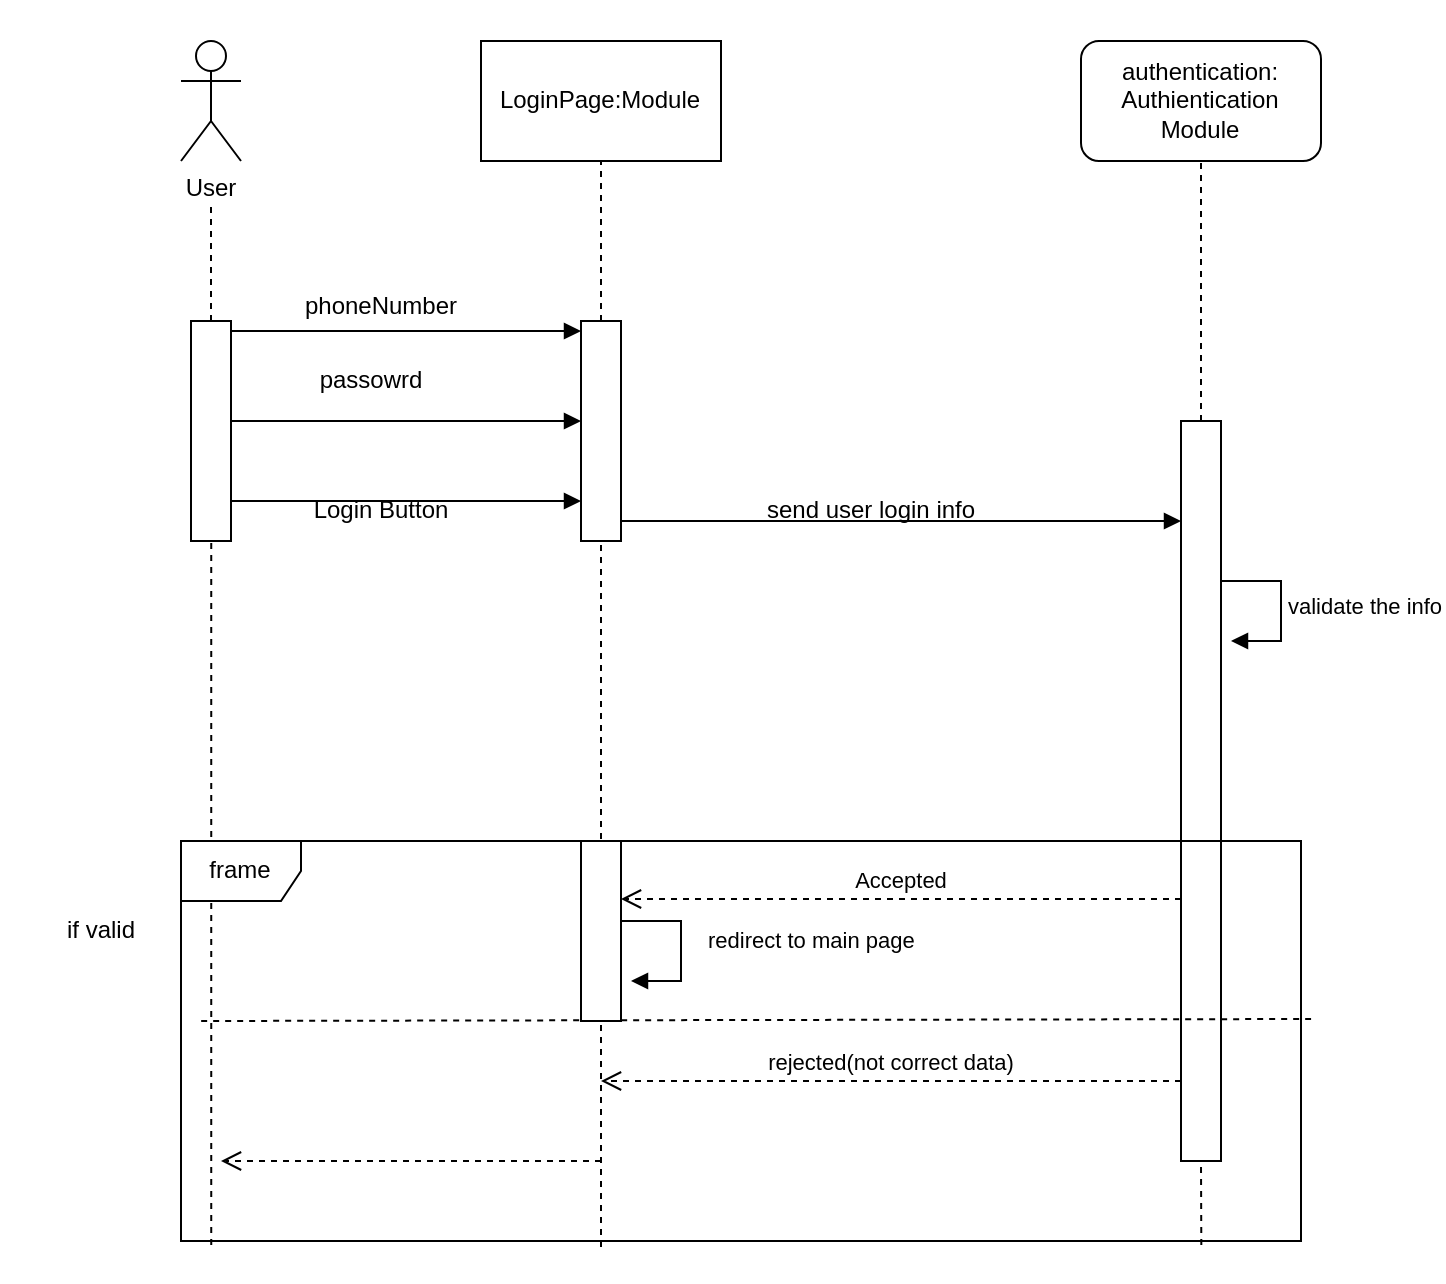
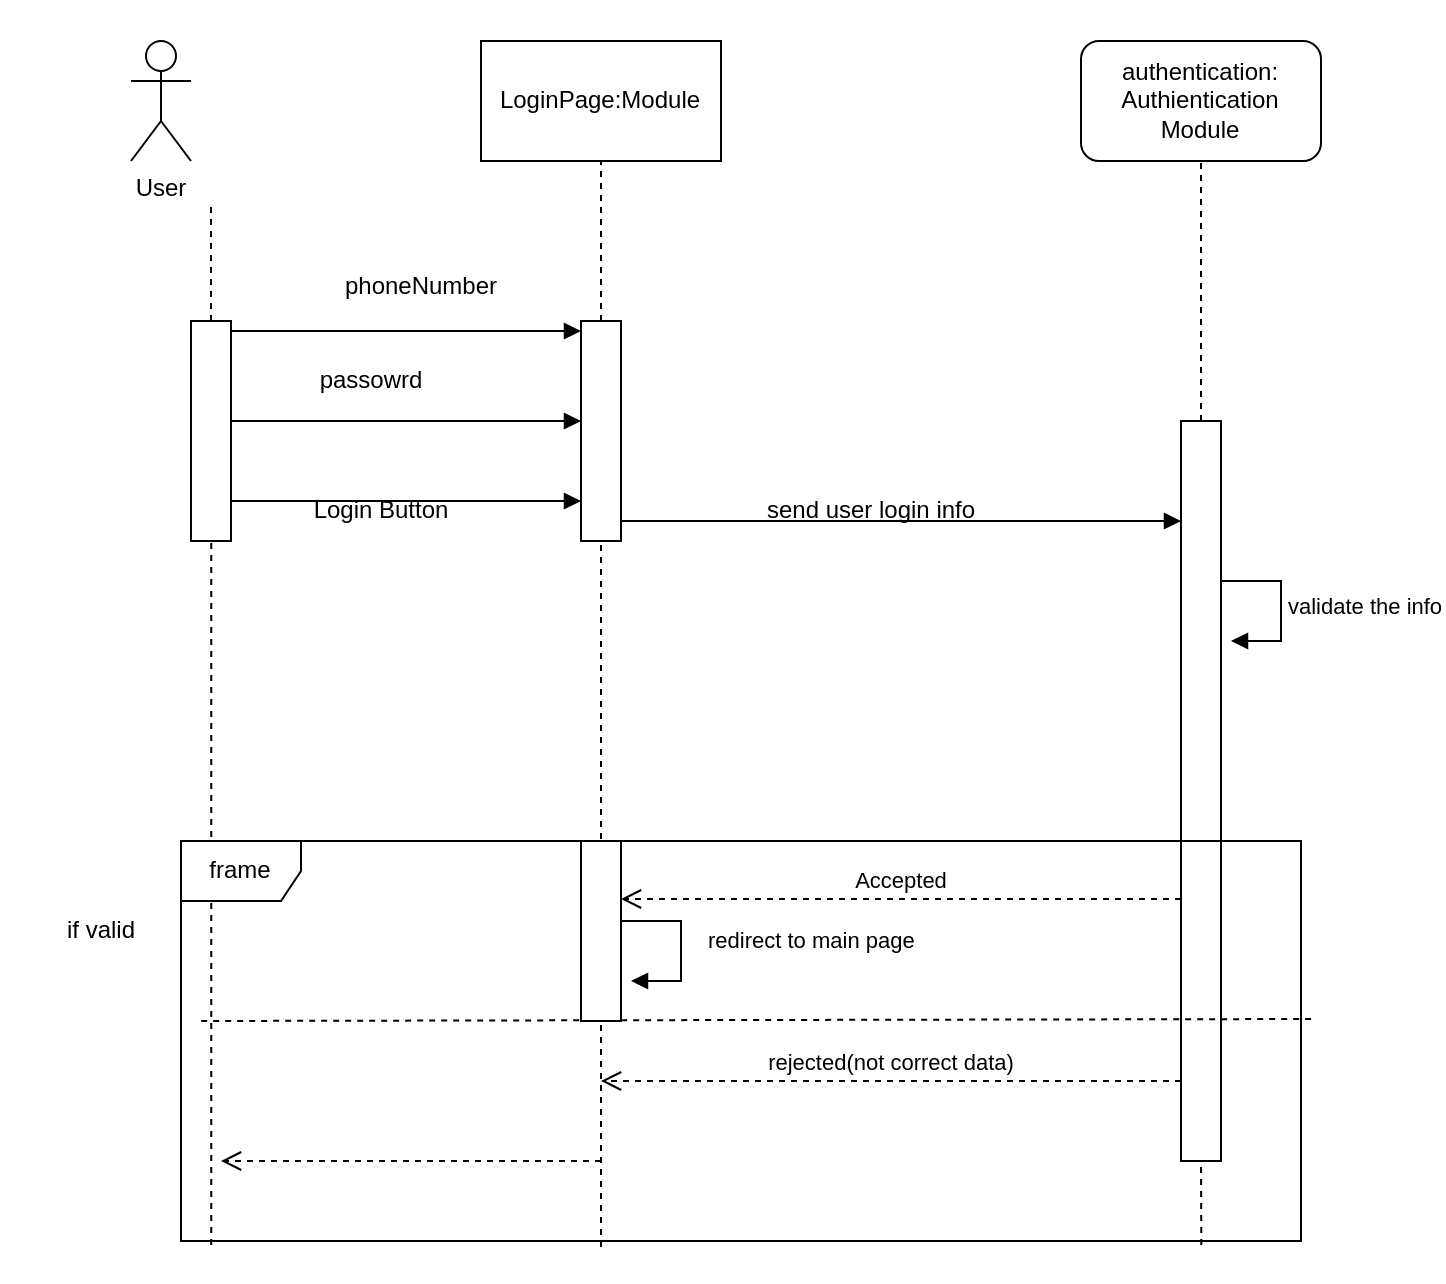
  <mxCell id="0" />
  <mxCell id="1" parent="0" />
- <mxCell id="2" value="User" style="shape=umlActor;verticalLabelPosition=bottom;verticalAlign=top;html=1;outlineConnect=0;" vertex="1" parent="1"><mxGeometry x="90" y="20" width="30" height="60" as="geometry" /></mxCell>
+ <mxCell id="2" value="User" style="shape=umlActor;verticalLabelPosition=bottom;verticalAlign=top;html=1;outlineConnect=0;" vertex="1" parent="1"><mxGeometry x="65" y="20" width="30" height="60" as="geometry" /></mxCell>
  <mxCell id="3" value="" style="endArrow=none;dashed=1;html=1;rounded=0;" edge="1" parent="1" source="9"><mxGeometry width="50" height="50" relative="1" as="geometry"><mxPoint x="110" y="440" as="sourcePoint" /><mxPoint x="105" y="100" as="targetPoint" /></mxGeometry></mxCell>
  <mxCell id="4" value="LoginPage:Module" style="rounded=0;whiteSpace=wrap;html=1;" vertex="1" parent="1"><mxGeometry x="240" y="20" width="120" height="60" as="geometry" /></mxCell>
  <mxCell id="5" value="" style="endArrow=none;dashed=1;html=1;rounded=0;entryX=0.5;entryY=1;entryDx=0;entryDy=0;" edge="1" parent="1" source="12" target="4"><mxGeometry width="50" height="50" relative="1" as="geometry"><mxPoint x="310" y="440" as="sourcePoint" /><mxPoint x="470" y="210" as="targetPoint" /></mxGeometry></mxCell>
  <mxCell id="6" value="authentication:&lt;br&gt;Authientication Module" style="whiteSpace=wrap;html=1;rounded=1;" vertex="1" parent="1"><mxGeometry x="540" y="20" width="120" height="60" as="geometry" /></mxCell>
  <mxCell id="7" value="" style="endArrow=none;dashed=1;html=1;rounded=0;entryX=0.5;entryY=1;entryDx=0;entryDy=0;" edge="1" parent="1" target="6" source="20"><mxGeometry width="50" height="50" relative="1" as="geometry"><mxPoint x="610" y="440" as="sourcePoint" /><mxPoint x="770" y="210" as="targetPoint" /></mxGeometry></mxCell>
  <mxCell id="8" value="" style="endArrow=none;dashed=1;html=1;rounded=0;exitX=0.027;exitY=1.01;exitDx=0;exitDy=0;exitPerimeter=0;" edge="1" parent="1" source="23" target="9"><mxGeometry width="50" height="50" relative="1" as="geometry"><mxPoint x="105" y="530" as="sourcePoint" /><mxPoint x="105" y="350" as="targetPoint" /></mxGeometry></mxCell>
  <mxCell id="9" value="" style="html=1;points=[[0,0,0,0,5],[0,1,0,0,-5],[1,0,0,0,5],[1,1,0,0,-5]];perimeter=orthogonalPerimeter;outlineConnect=0;targetShapes=umlLifeline;portConstraint=eastwest;newEdgeStyle={&quot;curved&quot;:0,&quot;rounded&quot;:0};" vertex="1" parent="1"><mxGeometry x="95" y="160" width="20" height="110" as="geometry" /></mxCell>
  <mxCell id="10" value="" style="endArrow=block;endFill=1;html=1;edgeStyle=orthogonalEdgeStyle;align=left;verticalAlign=top;rounded=0;exitX=1;exitY=0;exitDx=0;exitDy=5;exitPerimeter=0;entryX=0;entryY=0;entryDx=0;entryDy=5;entryPerimeter=0;" edge="1" parent="1" source="9" target="12"><mxGeometry x="-1" relative="1" as="geometry"><mxPoint x="370" y="240" as="sourcePoint" /><mxPoint x="220" y="150" as="targetPoint" /></mxGeometry></mxCell>
  <mxCell id="11" value="" style="endArrow=none;dashed=1;html=1;rounded=0;entryX=0.5;entryY=1;entryDx=0;entryDy=0;exitX=0.375;exitY=1.015;exitDx=0;exitDy=0;exitPerimeter=0;" edge="1" parent="1" source="23" target="12"><mxGeometry width="50" height="50" relative="1" as="geometry"><mxPoint x="300" y="530" as="sourcePoint" /><mxPoint x="300" y="80" as="targetPoint" /></mxGeometry></mxCell>
  <mxCell id="12" value="" style="html=1;points=[[0,0,0,0,5],[0,1,0,0,-5],[1,0,0,0,5],[1,1,0,0,-5]];perimeter=orthogonalPerimeter;outlineConnect=0;targetShapes=umlLifeline;portConstraint=eastwest;newEdgeStyle={&quot;curved&quot;:0,&quot;rounded&quot;:0};" vertex="1" parent="1"><mxGeometry x="290" y="160" width="20" height="110" as="geometry" /></mxCell>
- <mxCell id="13" value="phoneNumber" style="text;html=1;align=center;verticalAlign=middle;resizable=0;points=[];autosize=1;strokeColor=none;fillColor=none;" vertex="1" parent="1"><mxGeometry x="140" y="138" width="100" height="30" as="geometry" /></mxCell>
+ <mxCell id="13" value="phoneNumber" style="text;html=1;align=center;verticalAlign=middle;resizable=0;points=[];autosize=1;strokeColor=none;fillColor=none;" vertex="1" parent="1"><mxGeometry x="160" y="128" width="100" height="30" as="geometry" /></mxCell>
  <mxCell id="14" value="" style="endArrow=block;endFill=1;html=1;edgeStyle=orthogonalEdgeStyle;align=left;verticalAlign=top;rounded=0;exitX=1;exitY=0;exitDx=0;exitDy=5;exitPerimeter=0;entryX=0;entryY=0;entryDx=0;entryDy=5;entryPerimeter=0;" edge="1" parent="1"><mxGeometry x="-1" relative="1" as="geometry"><mxPoint x="115" y="210" as="sourcePoint" /><mxPoint x="290" y="210" as="targetPoint" /></mxGeometry></mxCell>
  <mxCell id="15" value="passowrd" style="text;html=1;align=center;verticalAlign=middle;resizable=0;points=[];autosize=1;strokeColor=none;fillColor=none;" vertex="1" parent="1"><mxGeometry x="150" y="175" width="70" height="30" as="geometry" /></mxCell>
  <mxCell id="16" value="" style="endArrow=block;endFill=1;html=1;edgeStyle=orthogonalEdgeStyle;align=left;verticalAlign=top;rounded=0;exitX=1;exitY=0;exitDx=0;exitDy=5;exitPerimeter=0;entryX=0;entryY=0;entryDx=0;entryDy=5;entryPerimeter=0;" edge="1" parent="1"><mxGeometry x="-1" relative="1" as="geometry"><mxPoint x="115" y="250" as="sourcePoint" /><mxPoint x="290" y="250" as="targetPoint" /></mxGeometry></mxCell>
  <mxCell id="17" value="Login Button" style="text;html=1;align=center;verticalAlign=middle;resizable=0;points=[];autosize=1;strokeColor=none;fillColor=none;" vertex="1" parent="1"><mxGeometry x="145" y="240" width="90" height="30" as="geometry" /></mxCell>
  <mxCell id="18" value="" style="endArrow=block;endFill=1;html=1;edgeStyle=orthogonalEdgeStyle;align=left;verticalAlign=top;rounded=0;exitX=1;exitY=1;exitDx=0;exitDy=-5;exitPerimeter=0;" edge="1" parent="1" source="12" target="20"><mxGeometry x="-1" relative="1" as="geometry"><mxPoint x="370" y="240" as="sourcePoint" /><mxPoint x="500" y="255" as="targetPoint" /><Array as="points"><mxPoint x="310" y="260" /></Array></mxGeometry></mxCell>
  <mxCell id="19" value="" style="endArrow=none;dashed=1;html=1;rounded=0;entryX=0.5;entryY=1;entryDx=0;entryDy=0;exitX=0.911;exitY=1.01;exitDx=0;exitDy=0;exitPerimeter=0;" edge="1" parent="1" source="23" target="20"><mxGeometry width="50" height="50" relative="1" as="geometry"><mxPoint x="600" y="530" as="sourcePoint" /><mxPoint x="600" y="80" as="targetPoint" /></mxGeometry></mxCell>
  <mxCell id="20" value="" style="html=1;points=[[0,0,0,0,5],[0,1,0,0,-5],[1,0,0,0,5],[1,1,0,0,-5]];perimeter=orthogonalPerimeter;outlineConnect=0;targetShapes=umlLifeline;portConstraint=eastwest;newEdgeStyle={&quot;curved&quot;:0,&quot;rounded&quot;:0};" vertex="1" parent="1"><mxGeometry x="590" y="210" width="20" height="370" as="geometry" /></mxCell>
  <mxCell id="21" value="send user login info" style="text;html=1;align=center;verticalAlign=middle;resizable=0;points=[];autosize=1;strokeColor=none;fillColor=none;" vertex="1" parent="1"><mxGeometry x="370" y="240" width="130" height="30" as="geometry" /></mxCell>
  <mxCell id="22" value="validate the info" style="html=1;align=left;spacingLeft=2;endArrow=block;rounded=0;edgeStyle=orthogonalEdgeStyle;curved=0;rounded=0;" edge="1" parent="1"><mxGeometry x="0.012" relative="1" as="geometry"><mxPoint x="610" y="290" as="sourcePoint" /><Array as="points"><mxPoint x="640" y="290" /><mxPoint x="640" y="320" /></Array><mxPoint x="615" y="320" as="targetPoint" /><mxPoint as="offset" /></mxGeometry></mxCell>
  <mxCell id="23" value="frame" style="shape=umlFrame;whiteSpace=wrap;html=1;pointerEvents=0;" vertex="1" parent="1"><mxGeometry x="90" y="420" width="560" height="200" as="geometry" /></mxCell>
  <mxCell id="24" value="" style="endArrow=none;dashed=1;html=1;rounded=0;exitX=0.018;exitY=0.45;exitDx=0;exitDy=0;exitPerimeter=0;entryX=1.009;entryY=0.445;entryDx=0;entryDy=0;entryPerimeter=0;" edge="1" parent="1" source="23" target="23"><mxGeometry width="50" height="50" relative="1" as="geometry"><mxPoint x="310" y="633" as="sourcePoint" /><mxPoint x="310" y="280" as="targetPoint" /></mxGeometry></mxCell>
  <mxCell id="25" value="if valid" style="text;html=1;align=center;verticalAlign=middle;resizable=0;points=[];autosize=1;strokeColor=none;fillColor=none;" vertex="1" parent="1"><mxGeometry x="20" y="450" width="60" height="30" as="geometry" /></mxCell>
  <mxCell id="26" value="" style="html=1;points=[[0,0,0,0,5],[0,1,0,0,-5],[1,0,0,0,5],[1,1,0,0,-5]];perimeter=orthogonalPerimeter;outlineConnect=0;targetShapes=umlLifeline;portConstraint=eastwest;newEdgeStyle={&quot;curved&quot;:0,&quot;rounded&quot;:0};" vertex="1" parent="1"><mxGeometry x="290" y="420" width="20" height="90" as="geometry" /></mxCell>
  <mxCell id="27" value="Accepted" style="html=1;verticalAlign=bottom;endArrow=open;dashed=1;endSize=8;curved=0;rounded=0;" edge="1" parent="1" target="26"><mxGeometry relative="1" as="geometry"><mxPoint x="590" y="449" as="sourcePoint" /><mxPoint x="410" y="449" as="targetPoint" /><mxPoint as="offset" /></mxGeometry></mxCell>
  <mxCell id="28" value="redirect to main page" style="html=1;align=left;spacingLeft=2;endArrow=block;rounded=0;edgeStyle=orthogonalEdgeStyle;curved=0;rounded=0;" edge="1" parent="1"><mxGeometry x="-0.059" y="10" relative="1" as="geometry"><mxPoint x="310" y="460" as="sourcePoint" /><Array as="points"><mxPoint x="340" y="460" /><mxPoint x="340" y="490" /></Array><mxPoint x="315" y="490" as="targetPoint" /><mxPoint as="offset" /></mxGeometry></mxCell>
  <mxCell id="29" value="rejected(not correct data)" style="html=1;verticalAlign=bottom;endArrow=open;dashed=1;endSize=8;curved=0;rounded=0;" edge="1" parent="1"><mxGeometry relative="1" as="geometry"><mxPoint x="590" y="540" as="sourcePoint" /><mxPoint x="300" y="540" as="targetPoint" /><mxPoint as="offset" /></mxGeometry></mxCell>
  <mxCell id="30" value="" style="html=1;verticalAlign=bottom;endArrow=open;dashed=1;endSize=8;curved=0;rounded=0;" edge="1" parent="1"><mxGeometry relative="1" as="geometry"><mxPoint x="300" y="580" as="sourcePoint" /><mxPoint x="110" y="580" as="targetPoint" /><mxPoint as="offset" /></mxGeometry></mxCell>
